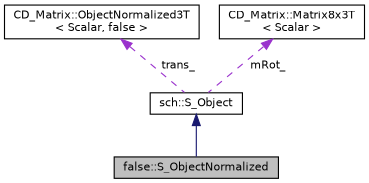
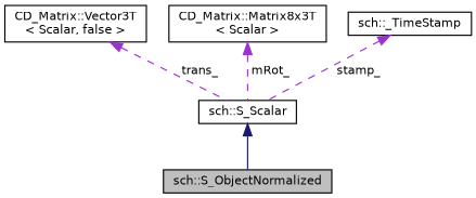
  digraph {
    fontname="DejaVu Sans"
    rankdir=TB
    node [color=black fillcolor=white fontname="DejaVu Sans" fontsize=10 shape=record style=filled]
    edge [color=darkorchid3 dir=back fontname="DejaVu Sans" fontsize=10 labelfontname=Helvetica labelfontsize=10 style=dashed]
-   n1 [fillcolor=grey75 fontcolor=black height=0.2 label="false::S_ObjectNormalized" width=0.4]
-   n2 [height=0.2 label="sch::S_Object" width=0.4]
-   n3 [height=0.2 label="CD_Matrix::ObjectNormalized3T\l\< Scalar, false \>" width=0.4]
+   n1 [fillcolor=grey75 fontcolor=black height=0.2 label="sch::S_ObjectNormalized" width=0.4]
+   n2 [height=0.2 label="sch::S_Scalar" width=0.4]
+   n3 [height=0.2 label="CD_Matrix::Vector3T\l\< Scalar, false \>" width=0.4]
    n4 [height=0.2 label="CD_Matrix::Matrix8x3T\l\< Scalar \>" width=0.4]
+   n5 [height=0.2 label="sch::_TimeStamp" width=0.4]
    n2 -> n1 [color=midnightblue style=solid]
    n3 -> n2 [label=" trans_"]
    n4 -> n2 [label=" mRot_"]
+   n5 -> n2 [label=" stamp_"]
  }
